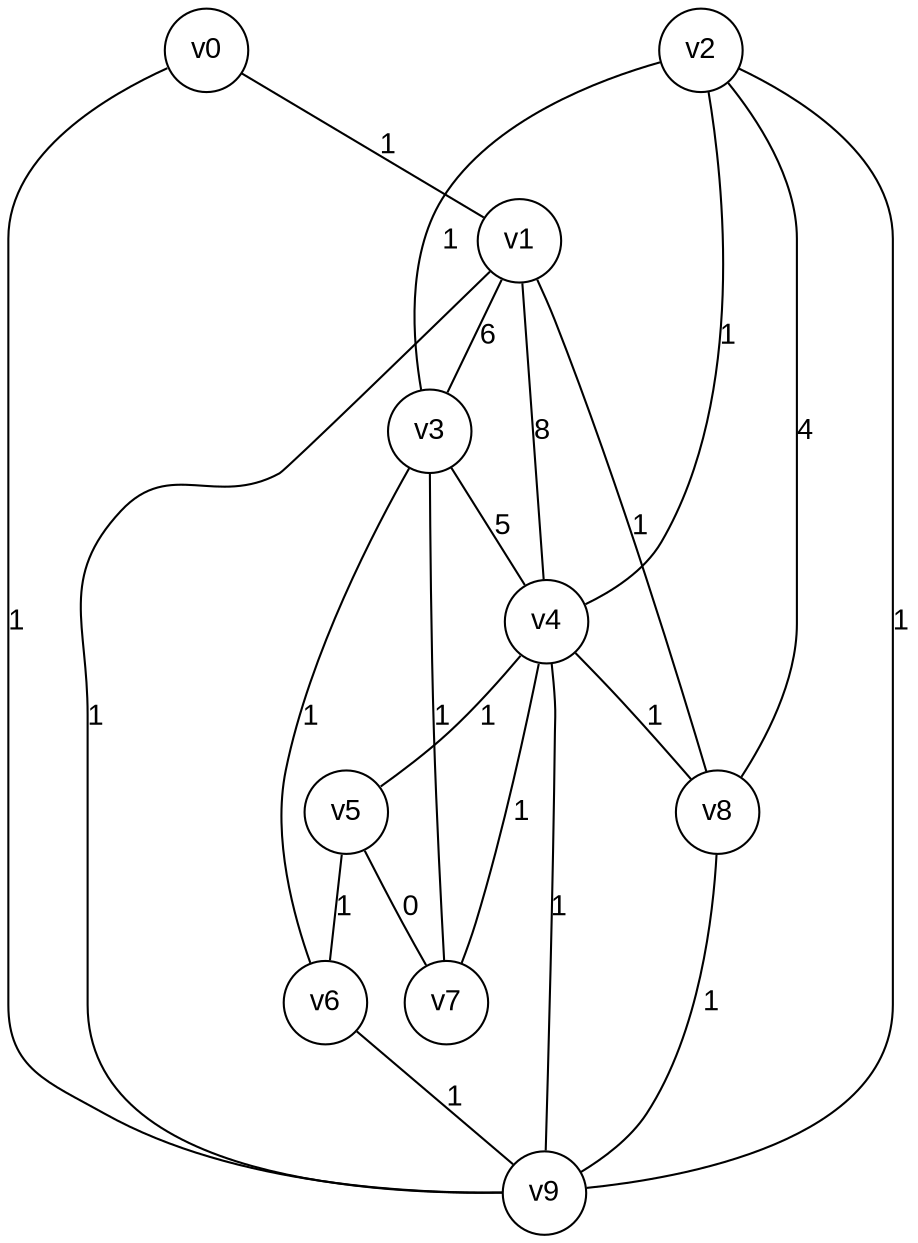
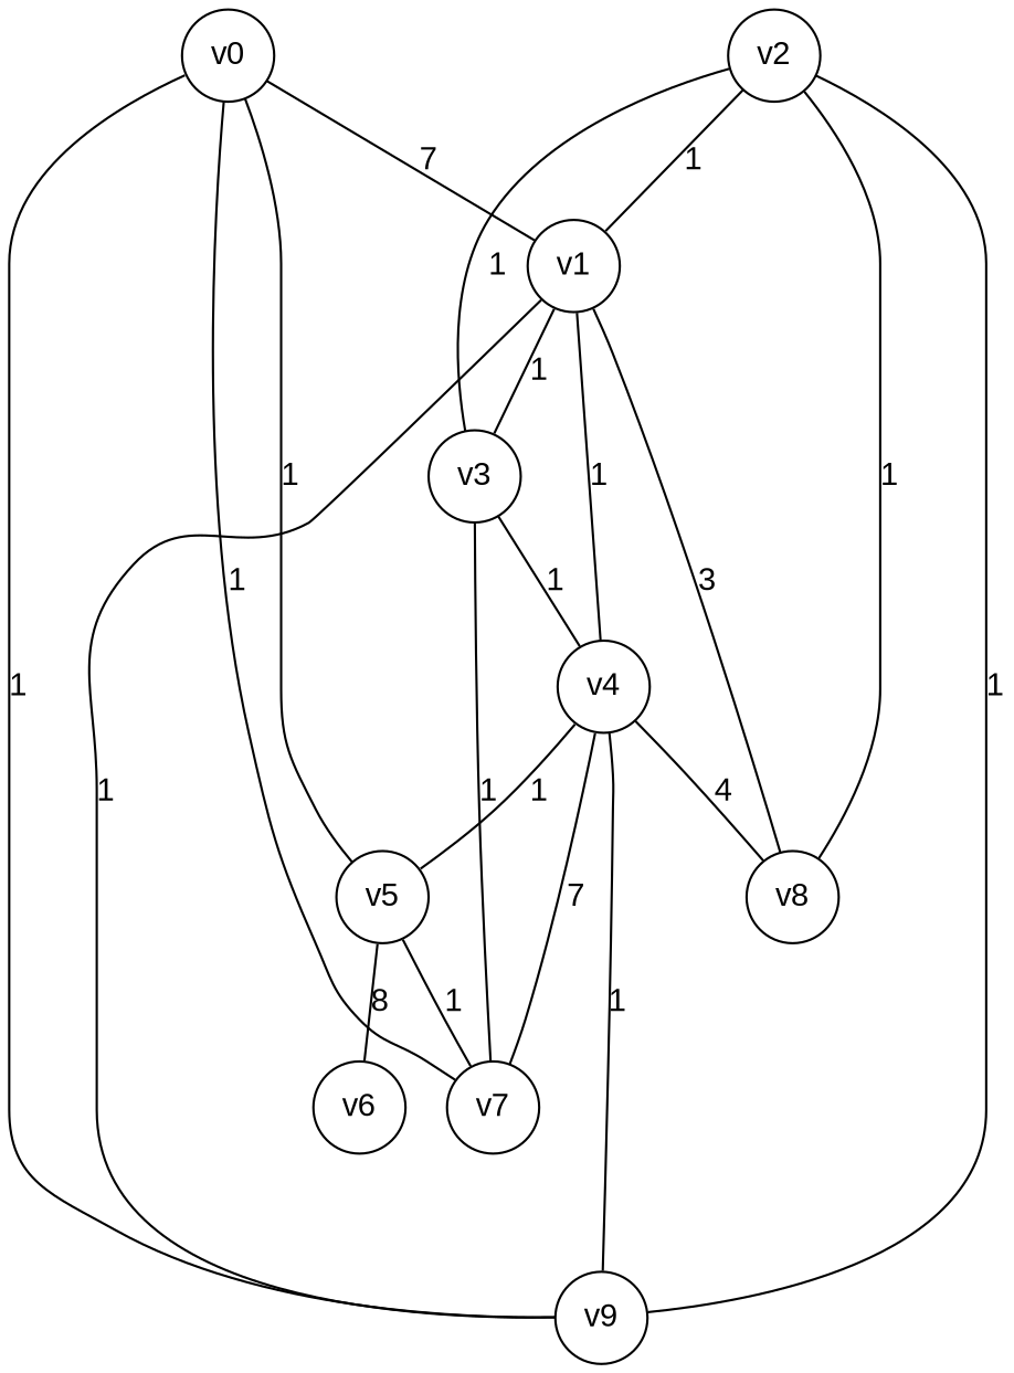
  graph {
    fontname="Liberation Sans"
    node [fontname="Liberation Sans" shape=circle]
    edge [fontname="Liberation Sans"]
    n1 [label=v0]
    n2 [label=v1]
    n3 [label=v5]
    n4 [label=v7]
    n5 [label=v9]
    n6 [label=v3]
    n7 [label=v4]
    n8 [label=v8]
    n9 [label=v6]
    n10 [label=v2]
-   n1 -- n2 [label=1]
+   n1 -- n2 [label=7]
+   n1 -- n3 [label=1]
+   n1 -- n4 [label=1]
    n1 -- n5 [label=1]
    n2 -- n5 [label=1]
-   n2 -- n6 [label=6]
-   n2 -- n7 [label=8]
-   n2 -- n8 [label=1]
-   n3 -- n4 [label=0]
-   n3 -- n9 [label=1]
+   n2 -- n6 [label=1]
+   n2 -- n7 [label=1]
+   n2 -- n8 [label=3]
+   n3 -- n4 [label=1]
+   n3 -- n9 [label=8]
    n6 -- n4 [label=1]
-   n6 -- n7 [label=5]
-   n6 -- n9 [label=1]
+   n6 -- n7 [label=1]
    n7 -- n3 [label=1]
-   n7 -- n4 [label=1]
+   n7 -- n4 [label=7]
    n7 -- n5 [label=1]
-   n7 -- n8 [label=1]
-   n8 -- n5 [label=1]
-   n9 -- n5 [label=1]
+   n7 -- n8 [label=4]
    n10 -- n5 [label=1]
    n10 -- n6 [label=1]
-   n10 -- n7 [label=1]
-   n10 -- n8 [label=4]
+   n10 -- n2 [label=1]
+   n10 -- n8 [label=1]
  }
